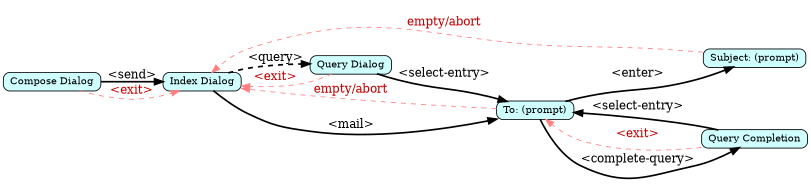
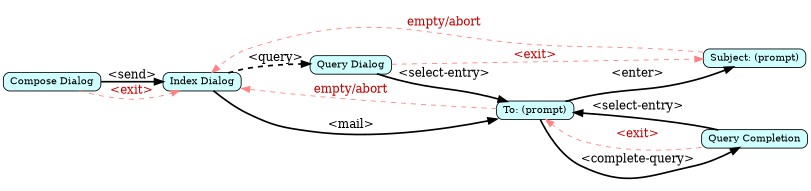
  digraph {
    compound=true
    nodesep=0.2
    rankdir=LR
    ranksep=0.0
    node [color=black fillcolor="#d0ffff" fontsize=12 penwidth=1.0 shape=Mrecord style=filled]
    edge [arrowsize=1.0 penwidth=2.0]
    n1 [height=0.2 label="Index Dialog"]
    n2 [height=0.2 label="Query Dialog"]
    n3 [height=0.2 label="To: (prompt)"]
    n4 [height=0.2 label="Query Completion"]
    n5 [height=0.2 label="Subject: (prompt)"]
    n6 [height=0.2 label="Compose Dialog"]
    n1 -> n2 [label="<query>" style=dashed]
    n1 -> n3 [label="<mail>"]
-   n2 -> n1 [color="#ff8080" fontcolor="#c00000" label="<exit>" penwidth=1.0 style=dashed]
+   n2 -> n5 [color="#ff8080" fontcolor="#c00000" label="<exit>" penwidth=1.0 style=dashed]
    n2 -> n3 [label="<select-entry>"]
    n3 -> n1 [color="#ff8080" fontcolor="#c00000" label="empty/abort" penwidth=1.0 style=dashed]
    n3 -> n4 [label="<complete-query>"]
    n3 -> n5 [label="<enter>"]
    n4 -> n3 [label="<select-entry>"]
    n4 -> n3 [color="#ff8080" fontcolor="#c00000" label="<exit>" penwidth=1.0 style=dashed]
    n5 -> n1 [color="#ff8080" fontcolor="#c00000" label="empty/abort" penwidth=1.0 style=dashed]
    n6 -> n1 [label="<send>"]
    n6 -> n1 [color="#ff8080" fontcolor="#c00000" label="<exit>" penwidth=1.0 style=dashed]
  }
